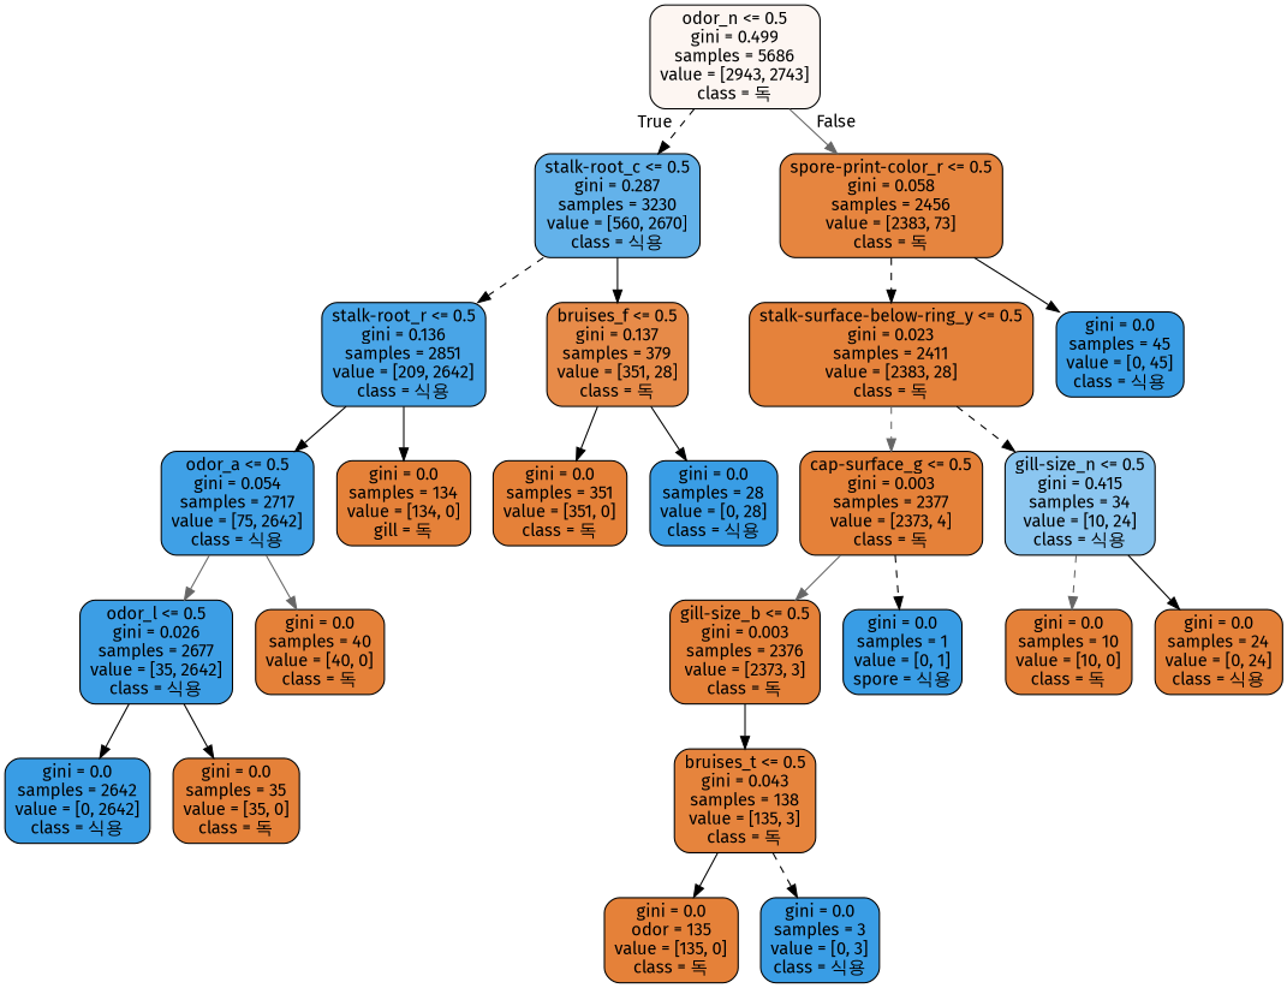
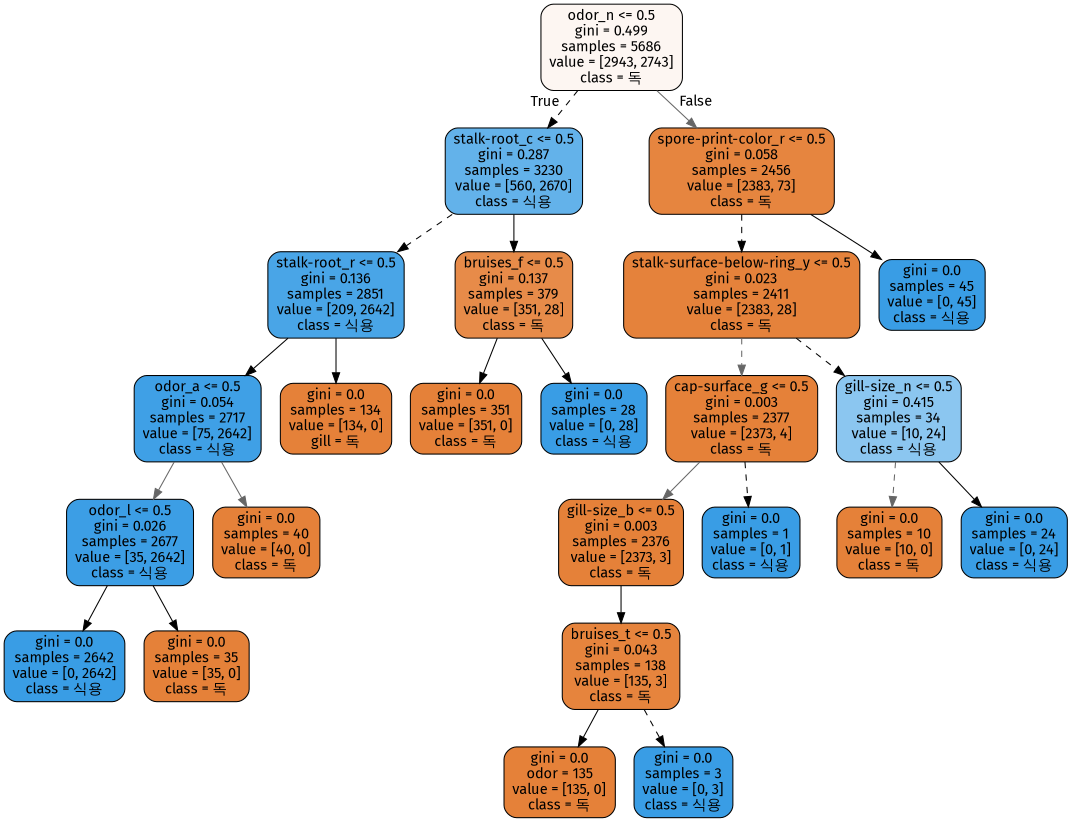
  digraph {
    fontname="Fira Sans"
    node [color=black fillcolor="#e58139" fontname="Fira Sans" shape=box style="filled, rounded"]
    edge [color=black fontname="Fira Sans" style=solid]
    n1 [fillcolor="#fdf6f2" label="odor_n <= 0.5\ngini = 0.499\nsamples = 5686\nvalue = [2943, 2743]\nclass = 독"]
    n2 [fillcolor="#63b2ea" label="stalk-root_c <= 0.5\ngini = 0.287\nsamples = 3230\nvalue = [560, 2670]\nclass = 식용"]
    n3 [fillcolor="#e6853f" label="spore-print-color_r <= 0.5\ngini = 0.058\nsamples = 2456\nvalue = [2383, 73]\nclass = 독"]
    n4 [fillcolor="#49a5e7" label="stalk-root_r <= 0.5\ngini = 0.136\nsamples = 2851\nvalue = [209, 2642]\nclass = 식용"]
    n5 [fillcolor="#e78b49" label="bruises_f <= 0.5\ngini = 0.137\nsamples = 379\nvalue = [351, 28]\nclass = 독"]
    n6 [fillcolor="#e5823b" label="stalk-surface-below-ring_y <= 0.5\ngini = 0.023\nsamples = 2411\nvalue = [2383, 28]\nclass = 독"]
    n7 [fillcolor="#399de5" label="gini = 0.0\nsamples = 45\nvalue = [0, 45]\nclass = 식용"]
    n8 [fillcolor="#3fa0e6" label="odor_a <= 0.5\ngini = 0.054\nsamples = 2717\nvalue = [75, 2642]\nclass = 식용"]
    n9 [label="gini = 0.0\nsamples = 134\nvalue = [134, 0]\ngill = 독"]
    n10 [label="gini = 0.0\nsamples = 351\nvalue = [351, 0]\nclass = 독"]
    n11 [fillcolor="#399de5" label="gini = 0.0\nsamples = 28\nvalue = [0, 28]\nclass = 식용"]
    n12 [fillcolor="#3c9ee5" label="odor_l <= 0.5\ngini = 0.026\nsamples = 2677\nvalue = [35, 2642]\nclass = 식용"]
    n13 [label="gini = 0.0\nsamples = 40\nvalue = [40, 0]\nclass = 독"]
    n14 [fillcolor="#399de5" label="gini = 0.0\nsamples = 2642\nvalue = [0, 2642]\nclass = 식용"]
    n15 [label="gini = 0.0\nsamples = 35\nvalue = [35, 0]\nclass = 독"]
    n16 [label="cap-surface_g <= 0.5\ngini = 0.003\nsamples = 2377\nvalue = [2373, 4]\nclass = 독"]
    n17 [fillcolor="#8bc6f0" label="gill-size_n <= 0.5\ngini = 0.415\nsamples = 34\nvalue = [10, 24]\nclass = 식용"]
    n18 [label="gill-size_b <= 0.5\ngini = 0.003\nsamples = 2376\nvalue = [2373, 3]\nclass = 독"]
-   n19 [fillcolor="#399de5" label="gini = 0.0\nsamples = 1\nvalue = [0, 1]\nspore = 식용"]
+   n19 [fillcolor="#399de5" label="gini = 0.0\nsamples = 1\nvalue = [0, 1]\nclass = 식용"]
    n20 [label="gini = 0.0\nsamples = 10\nvalue = [10, 0]\nclass = 독"]
-   n21 [label="gini = 0.0\nsamples = 24\nvalue = [0, 24]\nclass = 식용"]
+   n21 [fillcolor="#399de5" label="gini = 0.0\nsamples = 24\nvalue = [0, 24]\nclass = 식용"]
    n22 [fillcolor="#e6843d" label="bruises_t <= 0.5\ngini = 0.043\nsamples = 138\nvalue = [135, 3]\nclass = 독"]
    n23 [label="gini = 0.0\nodor = 135\nvalue = [135, 0]\nclass = 독"]
    n24 [fillcolor="#399de5" label="gini = 0.0\nsamples = 3\nvalue = [0, 3]\nclass = 식용"]
    n1 -> n2 [headlabel=True labelangle=45 labeldistance=2.5 style=dashed]
    n1 -> n3 [color=gray40 headlabel=False labelangle=-45 labeldistance=2.5]
    n2 -> n4 [style=dashed]
    n2 -> n5
    n3 -> n6 [style=dashed]
    n3 -> n7
    n4 -> n8
    n4 -> n9
    n5 -> n10
    n5 -> n11
    n6 -> n16 [color=gray40 style=dashed]
    n6 -> n17 [style=dashed]
    n8 -> n12 [color=gray40]
    n8 -> n13 [color=gray40]
    n12 -> n14
    n12 -> n15
    n16 -> n18 [color=gray40]
    n16 -> n19 [style=dashed]
    n17 -> n20 [color=gray40 style=dashed]
    n17 -> n21
    n18 -> n22
    n22 -> n23
    n22 -> n24 [style=dashed]
  }
